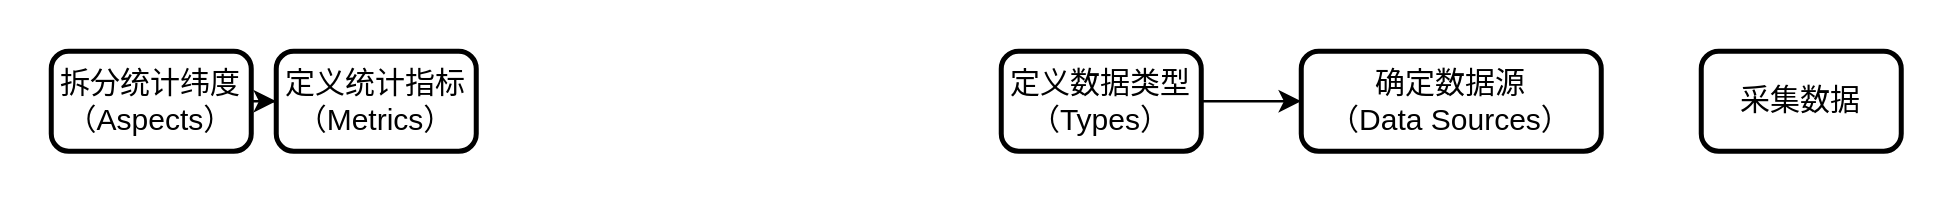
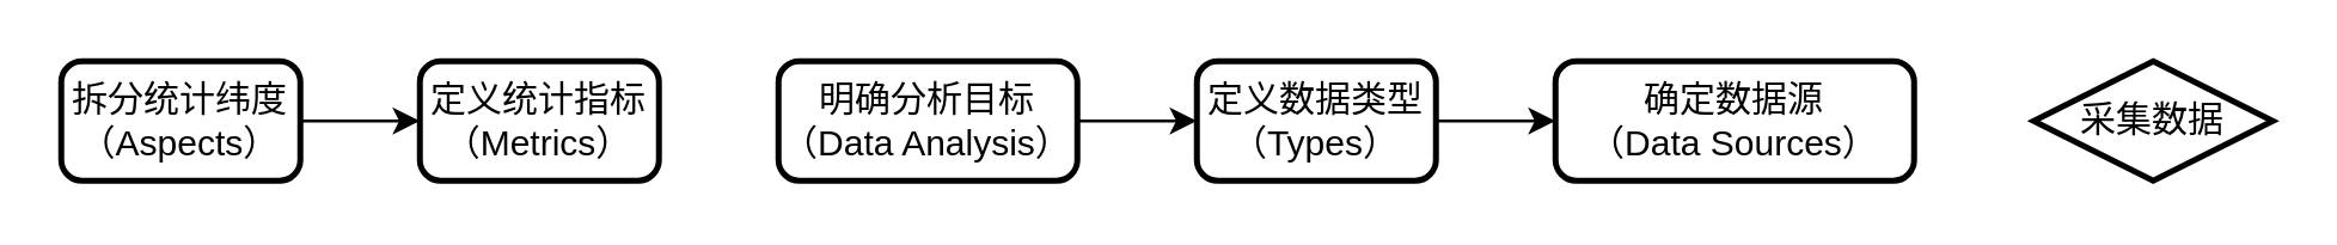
  <mxCell id="0" />
  <mxCell id="1" parent="0" />
  <mxCell id="2" style="edgeStyle=orthogonalEdgeStyle;rounded=0;orthogonalLoop=1;jettySize=auto;html=1;entryX=0;entryY=0.5;entryDx=0;entryDy=0;" edge="1" parent="1" source="3" target="4"><mxGeometry relative="1" as="geometry" /></mxCell>
  <mxCell id="3" value="拆分统计纬度&lt;br&gt;（Aspects）" style="rounded=1;whiteSpace=wrap;html=1;absoluteArcSize=1;arcSize=14;strokeWidth=2;" vertex="1" parent="1"><mxGeometry x="20" y="20" width="80" height="40" as="geometry" /></mxCell>
- <mxCell id="4" value="定义统计指标&lt;br&gt;（Metrics）" style="rounded=1;whiteSpace=wrap;html=1;absoluteArcSize=1;arcSize=14;strokeWidth=2;" vertex="1" parent="1"><mxGeometry x="110" y="20" width="80" height="40" as="geometry" /></mxCell>
+ <mxCell id="4" value="定义统计指标&lt;br&gt;（Metrics）" style="rounded=1;whiteSpace=wrap;html=1;absoluteArcSize=1;arcSize=14;strokeWidth=2;" vertex="1" parent="1"><mxGeometry x="140" y="20" width="80" height="40" as="geometry" /></mxCell>
  <mxCell id="5" style="edgeStyle=orthogonalEdgeStyle;rounded=0;orthogonalLoop=1;jettySize=auto;html=1;" edge="1" parent="1" source="6" target="7"><mxGeometry relative="1" as="geometry" /></mxCell>
  <mxCell id="6" value="定义数据类型&lt;br&gt;（Types）" style="rounded=1;whiteSpace=wrap;html=1;absoluteArcSize=1;arcSize=14;strokeWidth=2;" vertex="1" parent="1"><mxGeometry x="400" y="20" width="80" height="40" as="geometry" /></mxCell>
  <mxCell id="7" value="确定数据源&lt;br&gt;（Data Sources）" style="rounded=1;whiteSpace=wrap;html=1;absoluteArcSize=1;arcSize=14;strokeWidth=2;" vertex="1" parent="1"><mxGeometry x="520" y="20" width="120" height="40" as="geometry" /></mxCell>
- <mxCell id="8" value="采集数据" style="rounded=1;whiteSpace=wrap;html=1;absoluteArcSize=1;arcSize=14;strokeWidth=2;" vertex="1" parent="1"><mxGeometry x="680" y="20" width="80" height="40" as="geometry" /></mxCell>
+ <mxCell id="8" value="采集数据" style="rhombus;whiteSpace=wrap;html=1;absoluteArcSize=1;arcSize=14;strokeWidth=2;" vertex="1" parent="1"><mxGeometry x="680" y="20" width="80" height="40" as="geometry" /></mxCell>
+ <mxCell id="9" style="edgeStyle=orthogonalEdgeStyle;rounded=0;orthogonalLoop=1;jettySize=auto;html=1;entryX=0;entryY=0.5;entryDx=0;entryDy=0;" edge="1" parent="1" source="10" target="6"><mxGeometry relative="1" as="geometry" /></mxCell>
+ <mxCell id="10" value="明确分析目标&lt;br&gt;（Data Analysis）" style="rounded=1;whiteSpace=wrap;html=1;absoluteArcSize=1;arcSize=14;strokeWidth=2;" vertex="1" parent="1"><mxGeometry x="260" y="20" width="100" height="40" as="geometry" /></mxCell>
